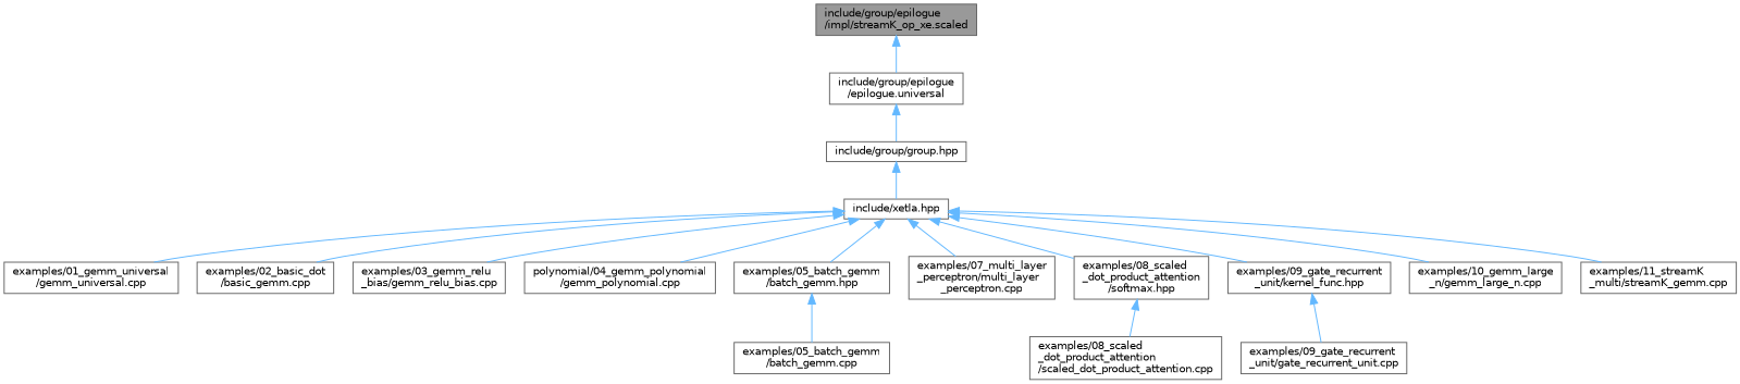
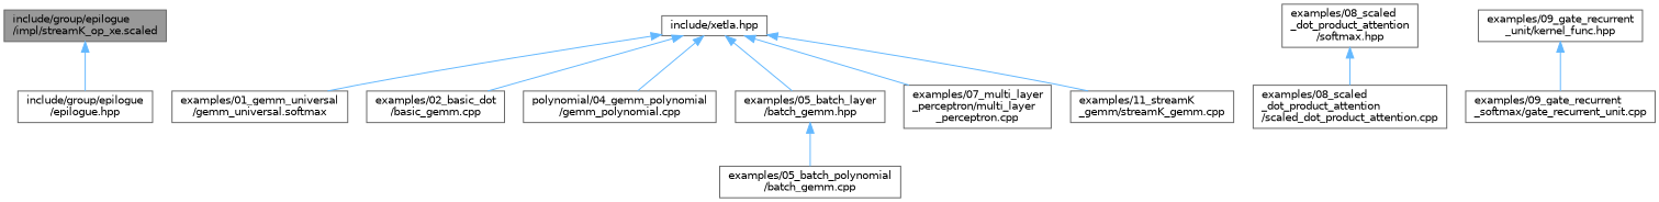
  digraph {
    node [color=grey40 fillcolor=white fontname=Helvetica fontsize=10 shape=box style=filled]
    edge [color=steelblue1 dir=back fontname=Helvetica fontsize=10 labelfontname=Helvetica labelfontsize=10 style=solid]
    n1 [color=gray40 fillcolor=grey60 fontcolor=black height=0.2 label="include/group/epilogue\l/impl/streamK_op_xe.scaled" width=0.4]
-   n2 [height=0.2 label="include/group/epilogue\l/epilogue.universal" width=0.4]
-   n3 [height=0.2 label="include/group/group.hpp" width=0.4]
+   n2 [height=0.2 label="include/group/epilogue\l/epilogue.hpp" width=0.4]
    n4 [height=0.2 label="include/xetla.hpp" width=0.4]
-   n5 [height=0.2 label="examples/01_gemm_universal\l/gemm_universal.cpp" width=0.4]
+   n5 [height=0.2 label="examples/01_gemm_universal\l/gemm_universal.softmax" width=0.4]
    n6 [height=0.2 label="examples/02_basic_dot\l/basic_gemm.cpp" width=0.4]
-   n7 [height=0.2 label="examples/03_gemm_relu\l_bias/gemm_relu_bias.cpp" width=0.4]
    n8 [height=0.2 label="polynomial/04_gemm_polynomial\l/gemm_polynomial.cpp" width=0.4]
-   n9 [height=0.2 label="examples/05_batch_gemm\l/batch_gemm.hpp" width=0.4]
+   n9 [height=0.2 label="examples/05_batch_layer\l/batch_gemm.hpp" width=0.4]
    n10 [height=0.2 label="examples/07_multi_layer\l_perceptron/multi_layer\l_perceptron.cpp" width=0.4]
    n11 [height=0.2 label="examples/08_scaled\l_dot_product_attention\l/softmax.hpp" width=0.4]
    n12 [height=0.2 label="examples/09_gate_recurrent\l_unit/kernel_func.hpp" width=0.4]
-   n13 [height=0.2 label="examples/10_gemm_large\l_n/gemm_large_n.cpp" width=0.4]
-   n14 [height=0.2 label="examples/11_streamK\l_multi/streamK_gemm.cpp" width=0.4]
-   n15 [height=0.2 label="examples/05_batch_gemm\l/batch_gemm.cpp" width=0.4]
+   n14 [height=0.2 label="examples/11_streamK\l_gemm/streamK_gemm.cpp" width=0.4]
+   n15 [height=0.2 label="examples/05_batch_polynomial\l/batch_gemm.cpp" width=0.4]
    n16 [height=0.2 label="examples/08_scaled\l_dot_product_attention\l/scaled_dot_product_attention.cpp" width=0.4]
-   n17 [height=0.2 label="examples/09_gate_recurrent\l_unit/gate_recurrent_unit.cpp" width=0.4]
+   n17 [height=0.2 label="examples/09_gate_recurrent\l_softmax/gate_recurrent_unit.cpp" width=0.4]
    n1 -> n2
-   n2 -> n3
-   n3 -> n4
    n4 -> n5
    n4 -> n6
-   n4 -> n7
    n4 -> n8
    n4 -> n9
    n4 -> n10
-   n4 -> n11
-   n4 -> n12
-   n4 -> n13
    n4 -> n14
    n9 -> n15
    n11 -> n16
    n12 -> n17
  }
